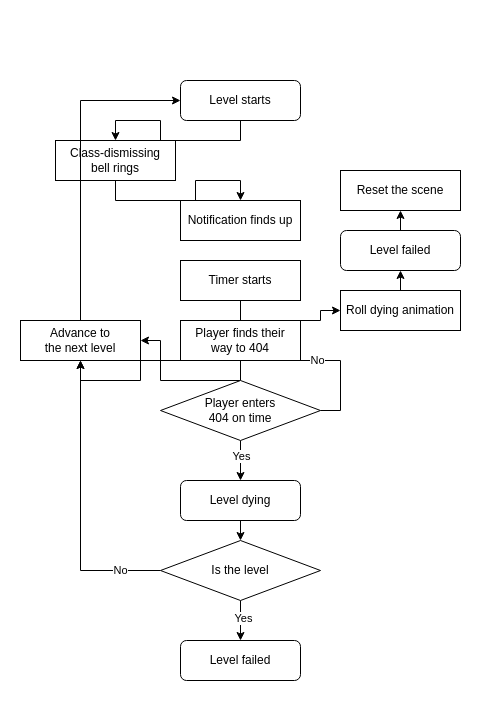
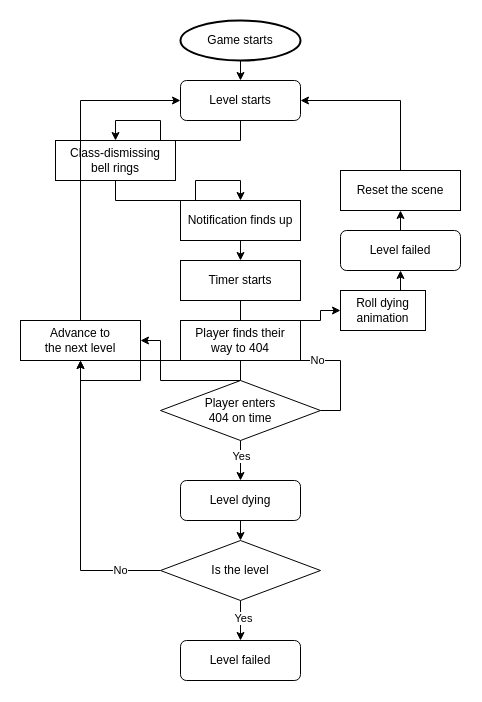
  <mxCell id="0" />
  <mxCell id="1" parent="0" />
+ <mxCell id="2" style="edgeStyle=orthogonalEdgeStyle;rounded=0;orthogonalLoop=1;jettySize=auto;html=1;exitX=0.5;exitY=1;exitDx=0;exitDy=0;exitPerimeter=0;entryX=0.5;entryY=0;entryDx=0;entryDy=0;" edge="1" parent="1" source="3" target="18"><mxGeometry relative="1" as="geometry" /></mxCell>
+ <mxCell id="3" value="&lt;div&gt;Game starts&lt;/div&gt;" style="strokeWidth=2;html=1;shape=mxgraph.flowchart.start_2;whiteSpace=wrap;" vertex="1" parent="1"><mxGeometry x="180" y="20" width="120" height="40" as="geometry" /></mxCell>
  <mxCell id="4" style="edgeStyle=orthogonalEdgeStyle;rounded=0;orthogonalLoop=1;jettySize=auto;html=1;exitX=0.5;exitY=1;exitDx=0;exitDy=0;entryX=0.5;entryY=0;entryDx=0;entryDy=0;" edge="1" parent="1" source="5" target="7"><mxGeometry relative="1" as="geometry" /></mxCell>
  <mxCell id="5" value="&lt;div&gt;Class-dismissing&lt;br&gt;&lt;/div&gt;&lt;div&gt;bell rings&lt;/div&gt;" style="rounded=0;whiteSpace=wrap;html=1;" vertex="1" parent="1"><mxGeometry x="55" y="140" width="120" height="40" as="geometry" /></mxCell>
+ <mxCell id="6" style="edgeStyle=orthogonalEdgeStyle;rounded=0;orthogonalLoop=1;jettySize=auto;html=1;exitX=0.5;exitY=1;exitDx=0;exitDy=0;entryX=0.5;entryY=0;entryDx=0;entryDy=0;" edge="1" parent="1" source="7" target="11"><mxGeometry relative="1" as="geometry" /></mxCell>
  <mxCell id="7" value="&lt;div&gt;Notification finds up&lt;/div&gt;" style="rounded=0;whiteSpace=wrap;html=1;" vertex="1" parent="1"><mxGeometry x="180" y="200" width="120" height="40" as="geometry" /></mxCell>
  <mxCell id="8" style="edgeStyle=orthogonalEdgeStyle;rounded=0;orthogonalLoop=1;jettySize=auto;html=1;exitX=0.5;exitY=1;exitDx=0;exitDy=0;" edge="1" parent="1" source="9" target="14"><mxGeometry relative="1" as="geometry" /></mxCell>
  <mxCell id="9" value="&lt;div&gt;Player finds their&lt;/div&gt;&lt;div&gt;way to 404&lt;br&gt;&lt;/div&gt;" style="rounded=0;whiteSpace=wrap;html=1;" vertex="1" parent="1"><mxGeometry x="180" y="320" width="120" height="40" as="geometry" /></mxCell>
  <mxCell id="10" style="edgeStyle=orthogonalEdgeStyle;rounded=0;orthogonalLoop=1;jettySize=auto;html=1;exitX=0.5;exitY=1;exitDx=0;exitDy=0;" edge="1" parent="1" source="11" target="23"><mxGeometry relative="1" as="geometry" /></mxCell>
  <mxCell id="11" value="Timer starts" style="rounded=0;whiteSpace=wrap;html=1;" vertex="1" parent="1"><mxGeometry x="180" y="260" width="120" height="40" as="geometry" /></mxCell>
  <mxCell id="12" style="edgeStyle=orthogonalEdgeStyle;rounded=0;orthogonalLoop=1;jettySize=auto;html=1;exitX=0.5;exitY=0;exitDx=0;exitDy=0;entryX=0.5;entryY=1;entryDx=0;entryDy=0;" edge="1" parent="1" source="23" target="20"><mxGeometry relative="1" as="geometry"><mxPoint x="400" y="220" as="sourcePoint" /></mxGeometry></mxCell>
  <mxCell id="13" style="edgeStyle=orthogonalEdgeStyle;rounded=0;orthogonalLoop=1;jettySize=auto;html=1;exitX=0.5;exitY=0;exitDx=0;exitDy=0;entryX=0;entryY=0.5;entryDx=0;entryDy=0;" edge="1" parent="1" source="14" target="18"><mxGeometry relative="1" as="geometry" /></mxCell>
  <mxCell id="14" value="Advance to&lt;br&gt;the next level" style="rounded=0;whiteSpace=wrap;html=1;" vertex="1" parent="1"><mxGeometry x="20" y="320" width="120" height="40" as="geometry" /></mxCell>
+ <mxCell id="15" style="edgeStyle=orthogonalEdgeStyle;rounded=0;orthogonalLoop=1;jettySize=auto;html=1;exitX=0.5;exitY=0;exitDx=0;exitDy=0;entryX=1;entryY=0.5;entryDx=0;entryDy=0;" edge="1" parent="1" source="16" target="18"><mxGeometry relative="1" as="geometry" /></mxCell>
  <mxCell id="16" value="&lt;div&gt;Reset the scene&lt;br&gt;&lt;/div&gt;" style="rounded=0;whiteSpace=wrap;html=1;" vertex="1" parent="1"><mxGeometry x="340" y="170" width="120" height="40" as="geometry" /></mxCell>
  <mxCell id="17" style="edgeStyle=orthogonalEdgeStyle;rounded=0;orthogonalLoop=1;jettySize=auto;html=1;exitX=0.5;exitY=1;exitDx=0;exitDy=0;entryX=0.5;entryY=0;entryDx=0;entryDy=0;" edge="1" parent="1" source="18" target="5"><mxGeometry relative="1" as="geometry" /></mxCell>
  <mxCell id="18" value="Level starts" style="rounded=1;whiteSpace=wrap;html=1;" vertex="1" parent="1"><mxGeometry x="180" y="80" width="120" height="40" as="geometry" /></mxCell>
  <mxCell id="19" style="edgeStyle=orthogonalEdgeStyle;rounded=0;orthogonalLoop=1;jettySize=auto;html=1;exitX=0.5;exitY=0;exitDx=0;exitDy=0;entryX=0.5;entryY=1;entryDx=0;entryDy=0;" edge="1" parent="1" source="20" target="16"><mxGeometry relative="1" as="geometry" /></mxCell>
  <mxCell id="20" value="Level failed" style="rounded=1;whiteSpace=wrap;html=1;" vertex="1" parent="1"><mxGeometry x="340" y="230" width="120" height="40" as="geometry" /></mxCell>
  <mxCell id="21" style="edgeStyle=orthogonalEdgeStyle;rounded=0;orthogonalLoop=1;jettySize=auto;html=1;exitX=0.5;exitY=1;exitDx=0;exitDy=0;entryX=0.5;entryY=0;entryDx=0;entryDy=0;" edge="1" parent="1" source="22" target="31"><mxGeometry relative="1" as="geometry" /></mxCell>
  <mxCell id="22" value="Level dying" style="rounded=1;whiteSpace=wrap;html=1;" vertex="1" parent="1"><mxGeometry x="180" y="480" width="120" height="40" as="geometry" /></mxCell>
- <mxCell id="23" value="Roll dying animation" style="rounded=0;whiteSpace=wrap;html=1;" vertex="1" parent="1"><mxGeometry x="340" y="290" width="120" height="40" as="geometry" /></mxCell>
+ <mxCell id="23" value="Roll dying animation" style="rounded=0;whiteSpace=wrap;html=1;" vertex="1" parent="1"><mxGeometry x="340" y="290" width="85" height="40" as="geometry" /></mxCell>
  <mxCell id="24" style="edgeStyle=orthogonalEdgeStyle;rounded=0;orthogonalLoop=1;jettySize=auto;html=1;exitX=0.5;exitY=1;exitDx=0;exitDy=0;entryX=0.5;entryY=0;entryDx=0;entryDy=0;" edge="1" parent="1" source="27" target="22"><mxGeometry relative="1" as="geometry" /></mxCell>
  <mxCell id="25" value="Yes" style="edgeLabel;html=1;align=center;verticalAlign=middle;resizable=0;points=[];" vertex="1" connectable="0" parent="24"><mxGeometry x="-0.233" relative="1" as="geometry"><mxPoint as="offset" /></mxGeometry></mxCell>
  <mxCell id="26" value="No" style="edgeStyle=orthogonalEdgeStyle;rounded=0;orthogonalLoop=1;jettySize=auto;html=1;exitX=1;exitY=0.5;exitDx=0;exitDy=0;" edge="1" parent="1" source="27" target="14"><mxGeometry x="-0.5" relative="1" as="geometry"><mxPoint as="offset" /></mxGeometry></mxCell>
  <mxCell id="27" value="&lt;div&gt;Player enters&lt;/div&gt;&lt;div&gt;404 on time&lt;/div&gt;" style="rhombus;whiteSpace=wrap;html=1;" vertex="1" parent="1"><mxGeometry x="160" y="380" width="160" height="60" as="geometry" /></mxCell>
  <mxCell id="28" style="edgeStyle=orthogonalEdgeStyle;rounded=0;orthogonalLoop=1;jettySize=auto;html=1;exitX=0.5;exitY=1;exitDx=0;exitDy=0;entryX=0.5;entryY=0;entryDx=0;entryDy=0;" edge="1" parent="1" source="31" target="32"><mxGeometry relative="1" as="geometry" /></mxCell>
  <mxCell id="29" value="Yes" style="edgeLabel;html=1;align=center;verticalAlign=middle;resizable=0;points=[];" vertex="1" connectable="0" parent="28"><mxGeometry x="-0.15" y="2" relative="1" as="geometry"><mxPoint as="offset" /></mxGeometry></mxCell>
  <mxCell id="30" value="No" style="edgeStyle=orthogonalEdgeStyle;rounded=0;orthogonalLoop=1;jettySize=auto;html=1;exitX=0;exitY=0.5;exitDx=0;exitDy=0;entryX=0.5;entryY=1;entryDx=0;entryDy=0;" edge="1" parent="1" source="31" target="14"><mxGeometry x="-0.724" relative="1" as="geometry"><mxPoint as="offset" /></mxGeometry></mxCell>
  <mxCell id="31" value="Is the level" style="rhombus;whiteSpace=wrap;html=1;" vertex="1" parent="1"><mxGeometry x="160" y="540" width="160" height="60" as="geometry" /></mxCell>
  <mxCell id="32" value="Level failed" style="rounded=1;whiteSpace=wrap;html=1;" vertex="1" parent="1"><mxGeometry x="180" y="640" width="120" height="40" as="geometry" /></mxCell>
